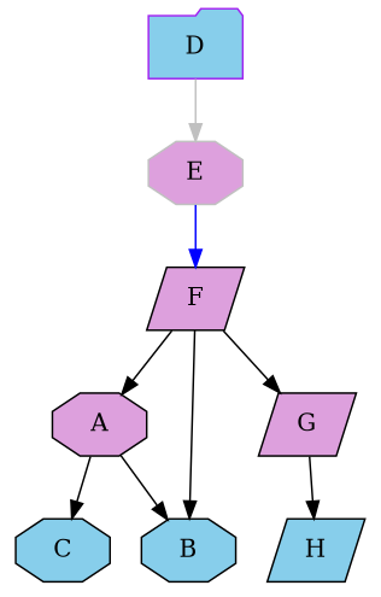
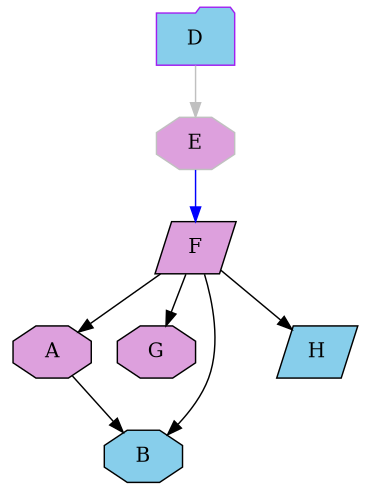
  digraph {
    node [fillcolor=skyblue shape=octagon style=filled]
    n1 [color=purple label=D shape=folder]
    n2 [color=gray fillcolor=plum label=E]
    n3 [fillcolor=plum label=F shape=parallelogram]
    n4 [fillcolor=plum label=A]
-   n5 [fillcolor=plum label=G shape=parallelogram]
+   n5 [fillcolor=plum label=G]
    n6 [label=B]
-   n7 [label=C]
    n8 [label=H shape=parallelogram]
    n1 -> n2 [color=gray]
    n2 -> n3 [color=blue]
    n3 -> n4
    n3 -> n5
    n3 -> n6
    n4 -> n6
-   n4 -> n7
-   n5 -> n8
+   n3 -> n8
  }
